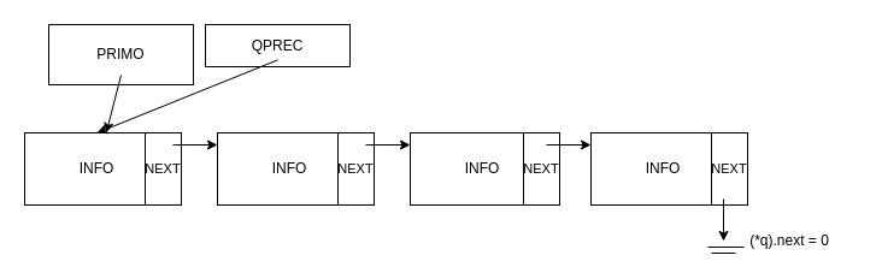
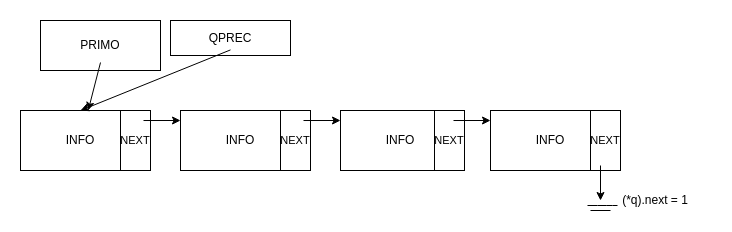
  <mxCell id="0" />
  <mxCell id="1" parent="0" />
  <mxCell id="2" value="INFO" style="rounded=0;whiteSpace=wrap;html=1;" parent="1" vertex="1"><mxGeometry x="20" y="110" width="120" height="60" as="geometry" /></mxCell>
  <mxCell id="3" value="&lt;font style=&quot;font-size: 11px&quot;&gt;NEXT&lt;/font&gt;" style="rounded=0;whiteSpace=wrap;html=1;" parent="1" vertex="1"><mxGeometry x="120" y="110" width="30" height="60" as="geometry" /></mxCell>
  <mxCell id="4" value="INFO" style="rounded=0;whiteSpace=wrap;html=1;" parent="1" vertex="1"><mxGeometry x="340" y="110" width="120" height="60" as="geometry" /></mxCell>
  <mxCell id="5" value="&lt;font style=&quot;font-size: 11px&quot;&gt;NEXT&lt;/font&gt;" style="rounded=0;whiteSpace=wrap;html=1;" parent="1" vertex="1"><mxGeometry x="434" y="110" width="30" height="60" as="geometry" /></mxCell>
  <mxCell id="6" value="INFO" style="rounded=0;whiteSpace=wrap;html=1;" parent="1" vertex="1"><mxGeometry x="180" y="110" width="120" height="60" as="geometry" /></mxCell>
  <mxCell id="7" value="&lt;font style=&quot;font-size: 11px&quot;&gt;NEXT&lt;/font&gt;" style="rounded=0;whiteSpace=wrap;html=1;" parent="1" vertex="1"><mxGeometry x="280" y="110" width="30" height="60" as="geometry" /></mxCell>
  <mxCell id="8" value="PRIMO" style="rounded=0;whiteSpace=wrap;html=1;" parent="1" vertex="1"><mxGeometry x="40" y="20" width="120" height="50" as="geometry" /></mxCell>
  <mxCell id="9" value="INFO" style="rounded=0;whiteSpace=wrap;html=1;" parent="1" vertex="1"><mxGeometry x="490" y="110" width="120" height="60" as="geometry" /></mxCell>
  <mxCell id="10" value="&lt;font style=&quot;font-size: 11px&quot;&gt;NEXT&lt;/font&gt;" style="rounded=0;whiteSpace=wrap;html=1;" parent="1" vertex="1"><mxGeometry x="590" y="110" width="30" height="60" as="geometry" /></mxCell>
  <mxCell id="11" value="" style="endArrow=classic;html=1;exitX=0.5;exitY=0.84;exitDx=0;exitDy=0;exitPerimeter=0;" parent="1" source="8" target="2" edge="1"><mxGeometry width="50" height="50" relative="1" as="geometry"><mxPoint x="80" y="80" as="sourcePoint" /><mxPoint x="130" y="25" as="targetPoint" /></mxGeometry></mxCell>
  <mxCell id="12" value="" style="endArrow=classic;html=1;exitX=0.767;exitY=0.167;exitDx=0;exitDy=0;exitPerimeter=0;" parent="1" source="7" edge="1"><mxGeometry width="50" height="50" relative="1" as="geometry"><mxPoint x="320" y="120" as="sourcePoint" /><mxPoint x="340" y="120" as="targetPoint" /><Array as="points"><mxPoint x="340" y="120" /></Array></mxGeometry></mxCell>
  <mxCell id="13" value="" style="endArrow=classic;html=1;" parent="1" edge="1"><mxGeometry width="50" height="50" relative="1" as="geometry"><mxPoint x="600" y="165" as="sourcePoint" /><mxPoint x="600" y="200" as="targetPoint" /></mxGeometry></mxCell>
  <mxCell id="14" value="" style="endArrow=none;html=1;" parent="1" edge="1"><mxGeometry width="50" height="50" relative="1" as="geometry"><mxPoint x="587" y="205" as="sourcePoint" /><mxPoint x="617" y="205" as="targetPoint" /><Array as="points"><mxPoint x="607" y="205" /></Array></mxGeometry></mxCell>
  <mxCell id="15" value="" style="endArrow=none;html=1;" parent="1" edge="1"><mxGeometry width="50" height="50" relative="1" as="geometry"><mxPoint x="590" y="210" as="sourcePoint" /><mxPoint x="610" y="210" as="targetPoint" /></mxGeometry></mxCell>
- <mxCell id="16" value="(*q).next = 0" style="text;html=1;strokeColor=none;fillColor=none;align=center;verticalAlign=middle;whiteSpace=wrap;rounded=0;" parent="1" vertex="1"><mxGeometry x="600" y="190" width="110" height="20" as="geometry" /></mxCell>
+ <mxCell id="16" value="(*q).next = 1" style="text;html=1;strokeColor=none;fillColor=none;align=center;verticalAlign=middle;whiteSpace=wrap;rounded=0;" parent="1" vertex="1"><mxGeometry x="600" y="190" width="110" height="20" as="geometry" /></mxCell>
  <mxCell id="17" value="" style="endArrow=classic;html=1;exitX=0.767;exitY=0.167;exitDx=0;exitDy=0;exitPerimeter=0;" parent="1" edge="1"><mxGeometry width="50" height="50" relative="1" as="geometry"><mxPoint x="143.01" y="120.02" as="sourcePoint" /><mxPoint x="180" y="120" as="targetPoint" /><Array as="points"><mxPoint x="180" y="120" /></Array></mxGeometry></mxCell>
  <mxCell id="18" value="" style="endArrow=classic;html=1;exitX=0.767;exitY=0.167;exitDx=0;exitDy=0;exitPerimeter=0;" parent="1" edge="1"><mxGeometry width="50" height="50" relative="1" as="geometry"><mxPoint x="453.01" y="120.02" as="sourcePoint" /><mxPoint x="490" y="120" as="targetPoint" /><Array as="points"><mxPoint x="490" y="120" /></Array></mxGeometry></mxCell>
  <mxCell id="19" value="QPREC" style="rounded=0;whiteSpace=wrap;html=1;" vertex="1" parent="1"><mxGeometry x="170" y="20" width="120" height="35" as="geometry" /></mxCell>
  <mxCell id="20" value="" style="endArrow=classic;html=1;exitX=0.5;exitY=0.84;exitDx=0;exitDy=0;exitPerimeter=0;entryX=0.5;entryY=0;entryDx=0;entryDy=0;" edge="1" parent="1" source="19" target="2"><mxGeometry width="50" height="50" relative="1" as="geometry"><mxPoint x="230" y="80" as="sourcePoint" /><mxPoint x="230" y="110" as="targetPoint" /></mxGeometry></mxCell>
